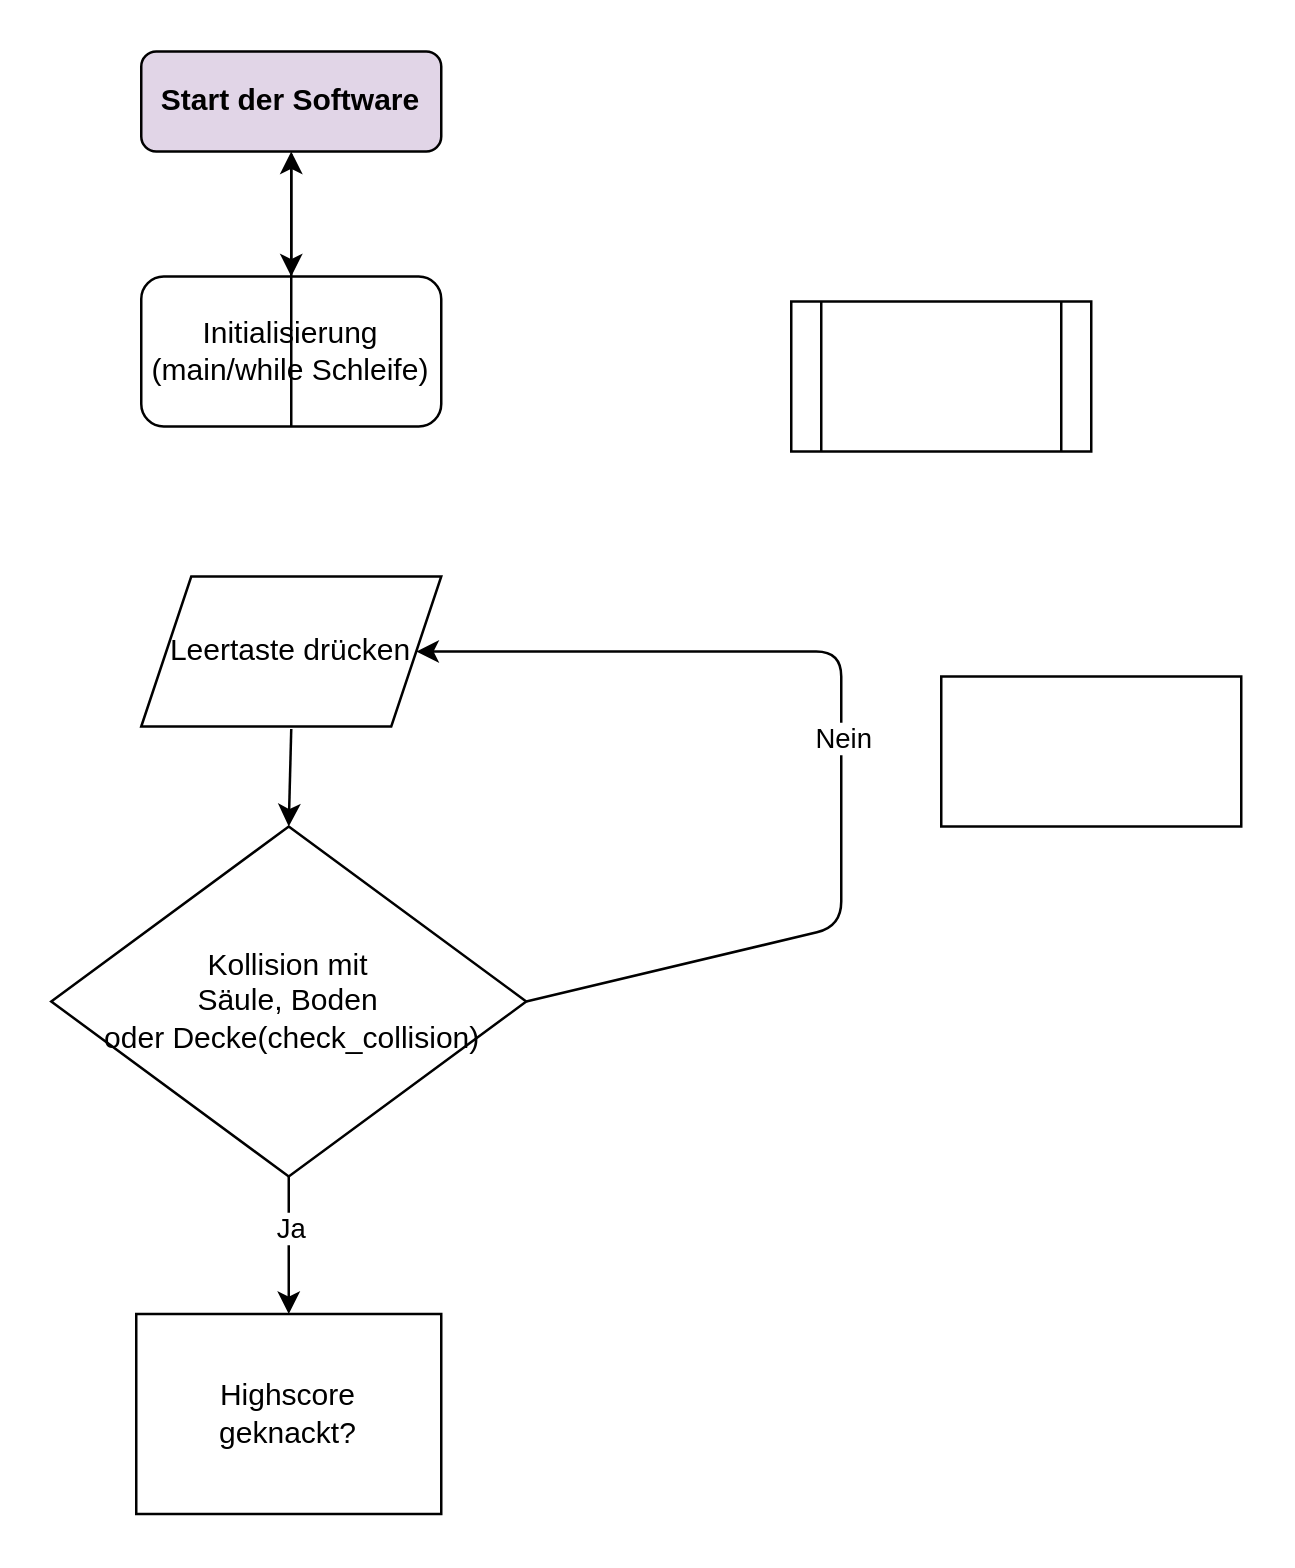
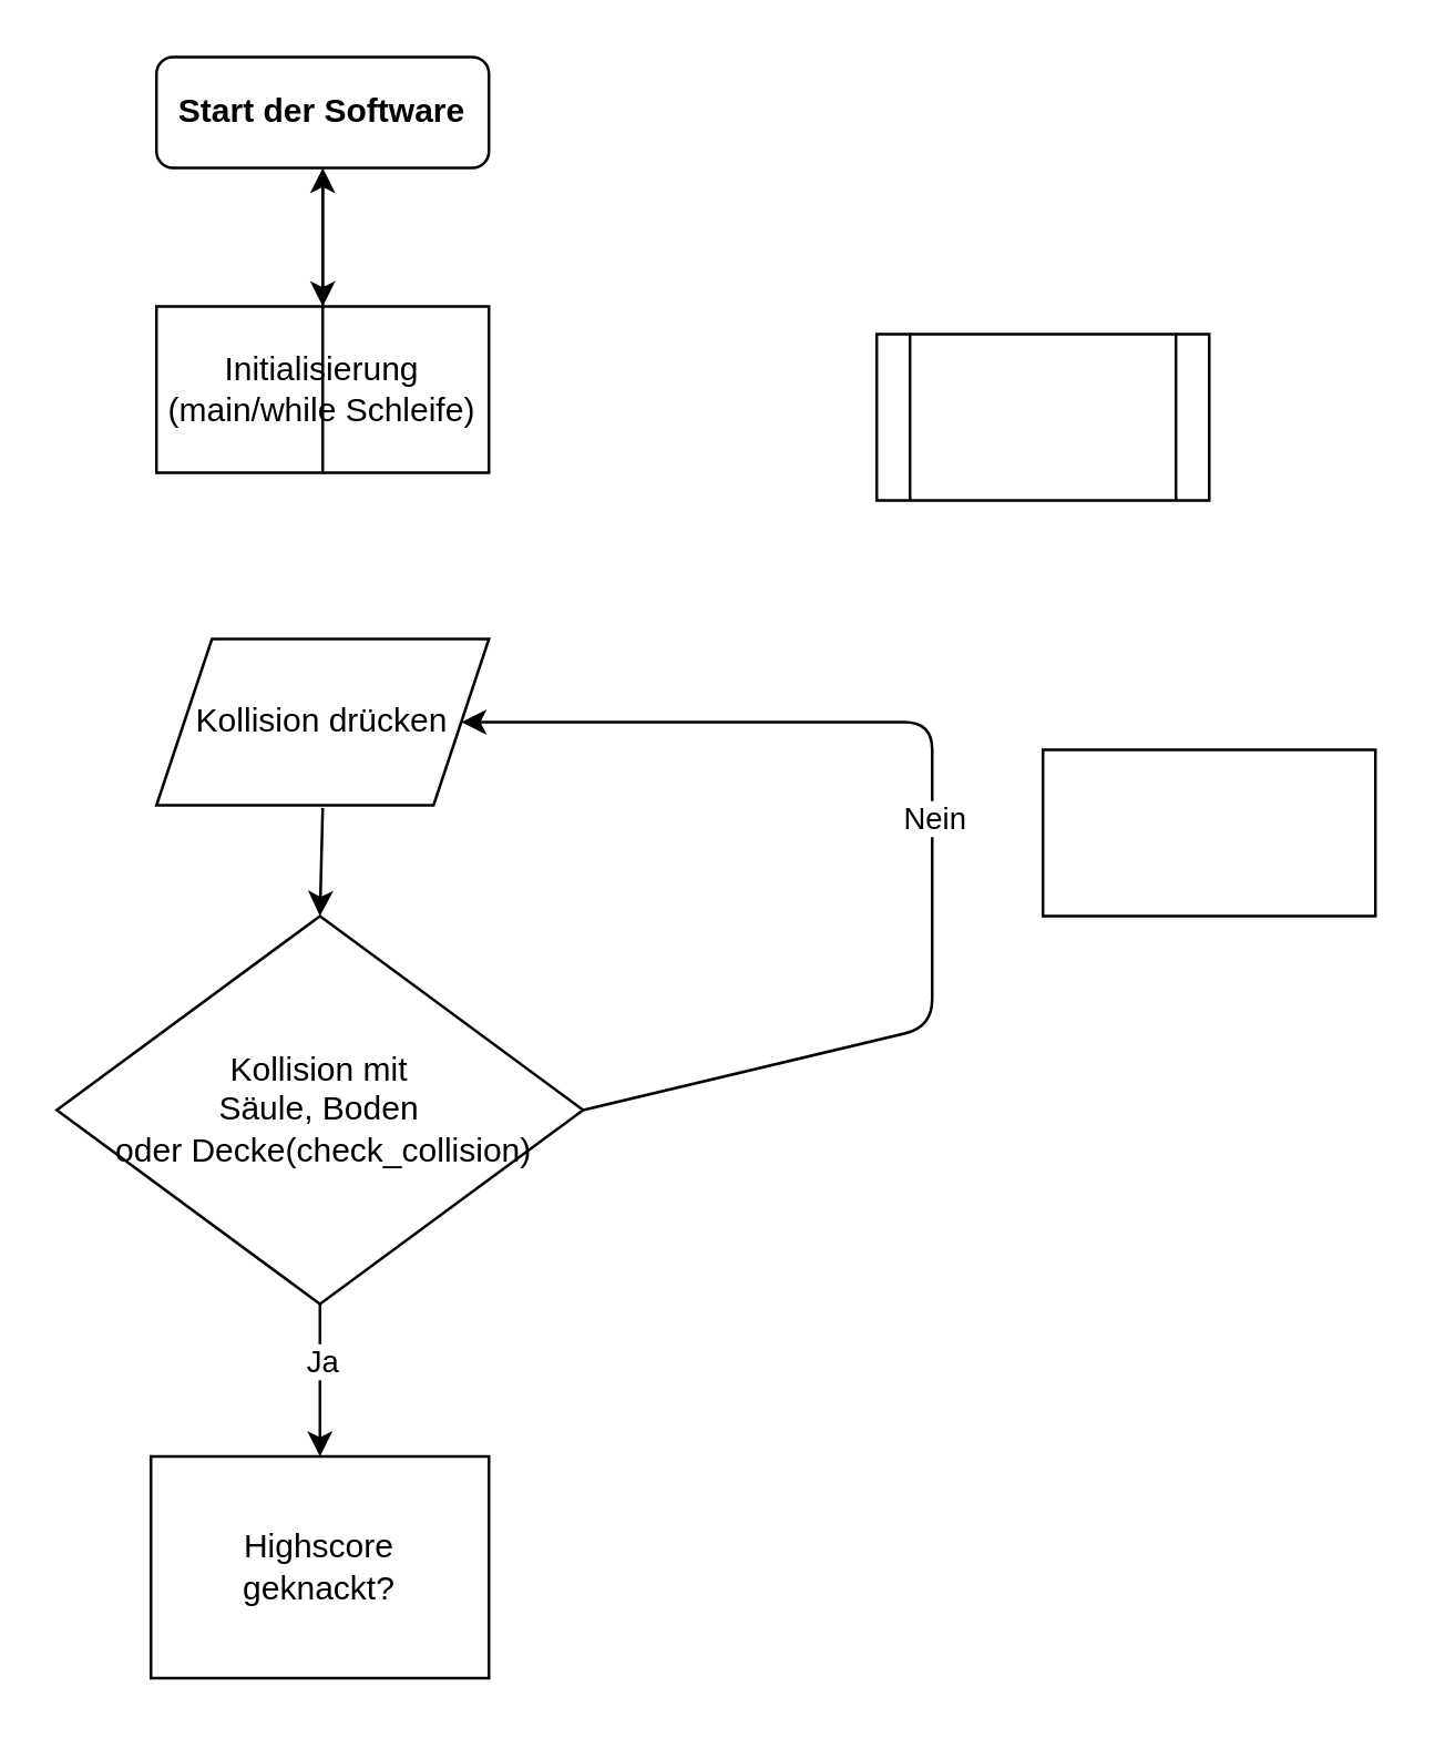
  <mxCell id="0" />
  <mxCell id="1" parent="0" />
- <mxCell id="2" value="&lt;b&gt;Start der Software&lt;/b&gt;" style="rounded=1;whiteSpace=wrap;html=1;fillColor=#e1d5e7;" parent="1" vertex="1"><mxGeometry x="56" y="20" width="120" height="40" as="geometry" /></mxCell>
- <mxCell id="3" value="Initialisierung (main/while Schleife)" style="whiteSpace=wrap;html=1;rounded=1;" parent="1" vertex="1"><mxGeometry x="56" y="110" width="120" height="60" as="geometry" /></mxCell>
+ <mxCell id="2" value="&lt;b&gt;Start der Software&lt;/b&gt;" style="rounded=1;whiteSpace=wrap;html=1;" parent="1" vertex="1"><mxGeometry x="56" y="20" width="120" height="40" as="geometry" /></mxCell>
+ <mxCell id="3" value="Initialisierung (main/while Schleife)" style="rounded=0;whiteSpace=wrap;html=1;" parent="1" vertex="1"><mxGeometry x="56" y="110" width="120" height="60" as="geometry" /></mxCell>
  <mxCell id="4" value="" style="endArrow=classic;html=1;" parent="1" target="3" edge="1"><mxGeometry width="50" height="50" relative="1" as="geometry"><mxPoint x="116" y="61" as="sourcePoint" /><mxPoint x="312" y="310" as="targetPoint" /></mxGeometry></mxCell>
- <mxCell id="5" value="Leertaste drücken" style="shape=parallelogram;perimeter=parallelogramPerimeter;whiteSpace=wrap;html=1;fixedSize=1;" parent="1" vertex="1"><mxGeometry x="56" y="230" width="120" height="60" as="geometry" /></mxCell>
+ <mxCell id="5" value="Kollision drücken" style="shape=parallelogram;perimeter=parallelogramPerimeter;whiteSpace=wrap;html=1;fixedSize=1;" parent="1" vertex="1"><mxGeometry x="56" y="230" width="120" height="60" as="geometry" /></mxCell>
  <mxCell id="6" value="Kollision mit &lt;br&gt;Säule, Boden&lt;br&gt;&amp;nbsp;oder Decke(check_collision)" style="rhombus;whiteSpace=wrap;html=1;" parent="1" vertex="1"><mxGeometry x="20" y="330" width="190" height="140" as="geometry" /></mxCell>
  <mxCell id="7" value="" style="endArrow=classic;html=1;exitX=1;exitY=0.5;exitDx=0;exitDy=0;entryX=1;entryY=0.5;entryDx=0;entryDy=0;" parent="1" source="6" target="5" edge="1"><mxGeometry relative="1" as="geometry"><mxPoint x="386" y="310" as="sourcePoint" /><mxPoint x="436" y="400" as="targetPoint" /><Array as="points"><mxPoint x="336" y="370" /><mxPoint x="336" y="260" /></Array></mxGeometry></mxCell>
  <mxCell id="8" value="Nein" style="edgeLabel;resizable=0;html=1;align=center;verticalAlign=middle;" parent="7" connectable="0" vertex="1"><mxGeometry relative="1" as="geometry" /></mxCell>
  <mxCell id="9" value="" style="endArrow=classic;html=1;exitX=0.5;exitY=1;exitDx=0;exitDy=0;" parent="1" source="3" target="2" edge="1"><mxGeometry width="50" height="50" relative="1" as="geometry"><mxPoint x="416" y="340" as="sourcePoint" /><mxPoint x="466" y="290" as="targetPoint" /></mxGeometry></mxCell>
  <mxCell id="10" value="" style="endArrow=classic;html=1;entryX=0.5;entryY=0;entryDx=0;entryDy=0;" parent="1" target="6" edge="1"><mxGeometry width="50" height="50" relative="1" as="geometry"><mxPoint x="116" y="291" as="sourcePoint" /><mxPoint x="466" y="290" as="targetPoint" /></mxGeometry></mxCell>
  <mxCell id="11" value="" style="endArrow=classic;html=1;exitX=0.5;exitY=1;exitDx=0;exitDy=0;entryX=0.5;entryY=0;entryDx=0;entryDy=0;" parent="1" source="6" target="13" edge="1"><mxGeometry relative="1" as="geometry"><mxPoint x="386" y="310" as="sourcePoint" /><mxPoint x="96" y="490" as="targetPoint" /></mxGeometry></mxCell>
  <mxCell id="12" value="Ja" style="edgeLabel;html=1;align=center;verticalAlign=middle;resizable=0;points=[];" parent="11" vertex="1" connectable="0"><mxGeometry x="-0.26" relative="1" as="geometry"><mxPoint as="offset" /></mxGeometry></mxCell>
  <mxCell id="13" value="Highscore &lt;br&gt;geknackt?" style="whiteSpace=wrap;html=1;rounded=0;" parent="1" vertex="1"><mxGeometry x="54" y="525" width="122" height="80" as="geometry" /></mxCell>
  <mxCell id="14" value="" style="rounded=0;whiteSpace=wrap;html=1;" parent="1" vertex="1"><mxGeometry x="376" y="270" width="120" height="60" as="geometry" /></mxCell>
  <mxCell id="15" value="" style="shape=process;whiteSpace=wrap;html=1;backgroundOutline=1;" vertex="1" parent="1"><mxGeometry x="316" y="120" width="120" height="60" as="geometry" /></mxCell>
